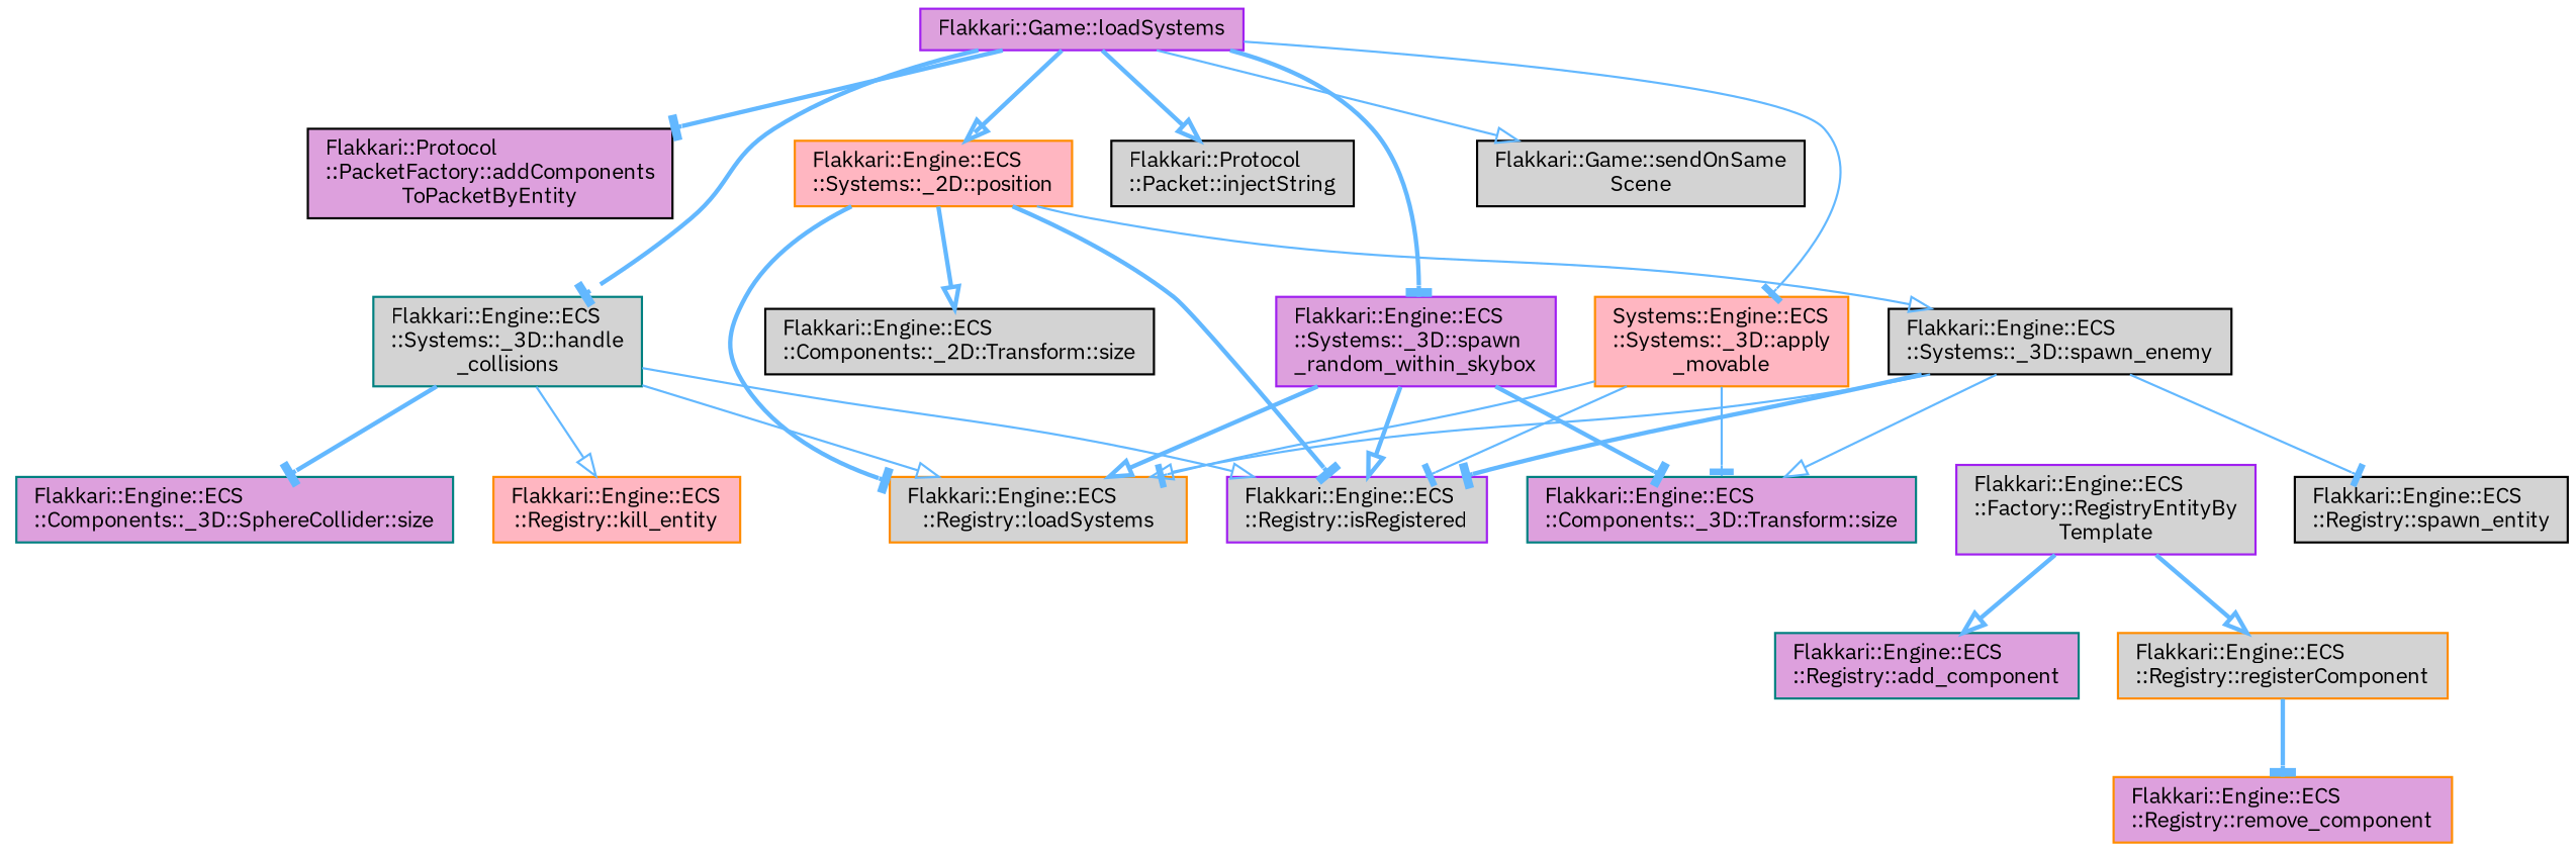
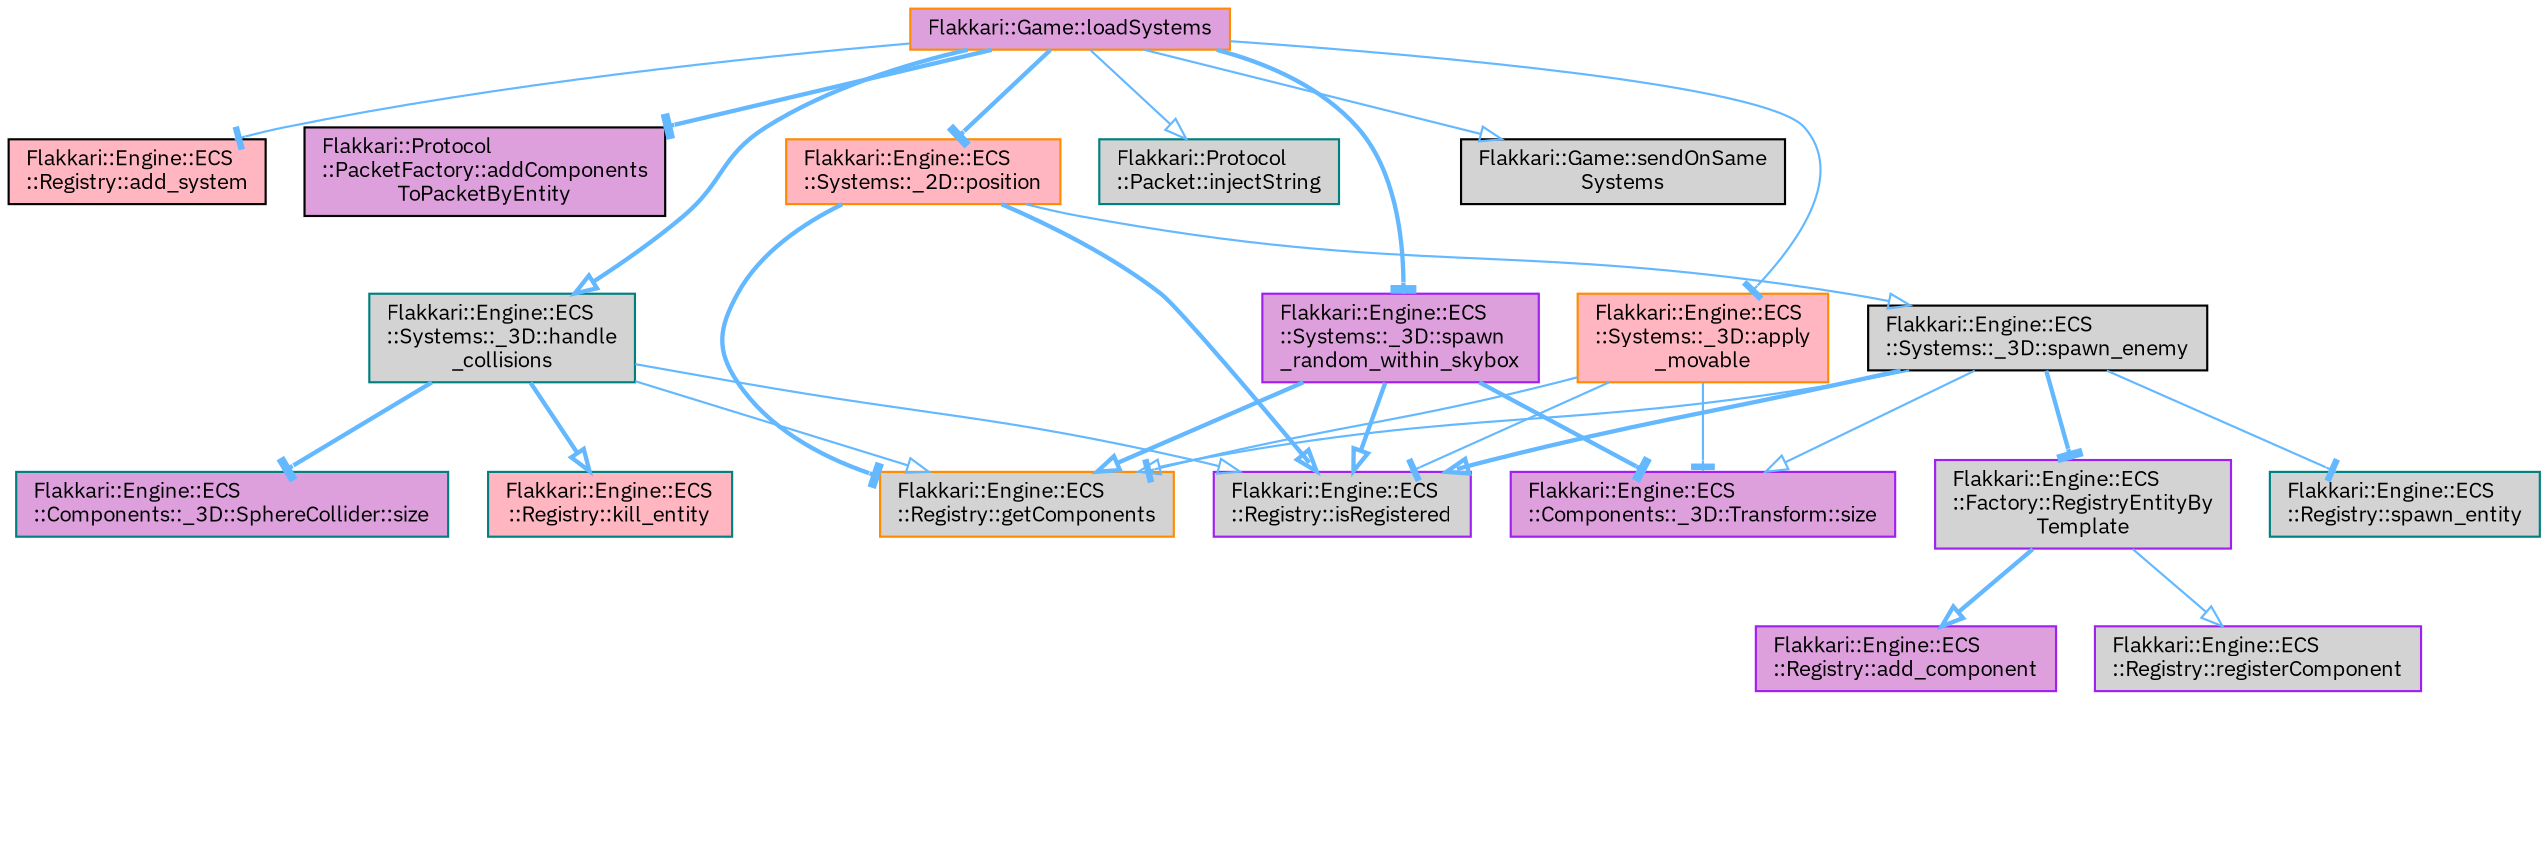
  digraph {
    fontname="IBM Plex Sans"
    rankdir=TB
    node [color=purple fillcolor=lightgrey fontname="IBM Plex Sans" fontsize=10 shape=box style=filled]
    edge [arrowhead=tee color=steelblue1 fontname="IBM Plex Sans" fontsize=10 labelfontname=Helvetica labelfontsize=10 style=bold]
-   n1 [fillcolor=plum fontcolor=black height=0.2 label="Flakkari::Game::loadSystems" width=0.4]
+   n1 [color=darkorange fillcolor=plum fontcolor=black height=0.2 label="Flakkari::Game::loadSystems" width=0.4]
+   n2 [color=black fillcolor=lightpink height=0.2 label="Flakkari::Engine::ECS\l::Registry::add_system" width=0.4]
    n3 [color=black fillcolor=plum height=0.2 label="Flakkari::Protocol\l::PacketFactory::addComponents\lToPacketByEntity" width=0.4]
-   n4 [color=darkorange fillcolor=lightpink height=0.2 label="Systems::Engine::ECS\l::Systems::_3D::apply\l_movable" width=0.4]
+   n4 [color=darkorange fillcolor=lightpink height=0.2 label="Flakkari::Engine::ECS\l::Systems::_3D::apply\l_movable" width=0.4]
    n5 [color=teal height=0.2 label="Flakkari::Engine::ECS\l::Systems::_3D::handle\l_collisions" width=0.4]
-   n6 [color=black height=0.2 label="Flakkari::Protocol\l::Packet::injectString" width=0.4]
+   n6 [color=teal height=0.2 label="Flakkari::Protocol\l::Packet::injectString" width=0.4]
    n7 [color=darkorange fillcolor=lightpink height=0.2 label="Flakkari::Engine::ECS\l::Systems::_2D::position" width=0.4]
-   n8 [color=black height=0.2 label="Flakkari::Game::sendOnSame\lScene" width=0.4]
+   n8 [color=black height=0.2 label="Flakkari::Game::sendOnSame\lSystems" width=0.4]
    n9 [fillcolor=plum height=0.2 label="Flakkari::Engine::ECS\l::Systems::_3D::spawn\l_random_within_skybox" width=0.4]
-   n10 [color=darkorange height=0.2 label="Flakkari::Engine::ECS\l::Registry::loadSystems" width=0.4]
+   n10 [color=darkorange height=0.2 label="Flakkari::Engine::ECS\l::Registry::getComponents" width=0.4]
    n11 [height=0.2 label="Flakkari::Engine::ECS\l::Registry::isRegistered" width=0.4]
-   n12 [color=teal fillcolor=plum height=0.2 label="Flakkari::Engine::ECS\l::Components::_3D::Transform::size" width=0.4]
-   n13 [color=darkorange fillcolor=lightpink height=0.2 label="Flakkari::Engine::ECS\l::Registry::kill_entity" width=0.4]
+   n12 [fillcolor=plum height=0.2 label="Flakkari::Engine::ECS\l::Components::_3D::Transform::size" width=0.4]
+   n13 [color=teal fillcolor=lightpink height=0.2 label="Flakkari::Engine::ECS\l::Registry::kill_entity" width=0.4]
    n14 [color=teal fillcolor=plum height=0.2 label="Flakkari::Engine::ECS\l::Components::_3D::SphereCollider::size" width=0.4]
    n15 [color=black height=0.2 label="Flakkari::Engine::ECS\l::Systems::_3D::spawn_enemy" width=0.4]
-   n16 [color=black height=0.2 label="Flakkari::Engine::ECS\l::Components::_2D::Transform::size" width=0.4]
    n17 [height=0.2 label="Flakkari::Engine::ECS\l::Factory::RegistryEntityBy\lTemplate" width=0.4]
-   n18 [color=black height=0.2 label="Flakkari::Engine::ECS\l::Registry::spawn_entity" width=0.4]
-   n19 [color=teal fillcolor=plum height=0.2 label="Flakkari::Engine::ECS\l::Registry::add_component" width=0.4]
-   n20 [color=darkorange height=0.2 label="Flakkari::Engine::ECS\l::Registry::registerComponent" width=0.4]
-   n21 [color=darkorange fillcolor=plum height=0.2 label="Flakkari::Engine::ECS\l::Registry::remove_component" width=0.4]
+   n18 [color=teal height=0.2 label="Flakkari::Engine::ECS\l::Registry::spawn_entity" width=0.4]
+   n19 [fillcolor=plum height=0.2 label="Flakkari::Engine::ECS\l::Registry::add_component" width=0.4]
+   n20 [height=0.2 label="Flakkari::Engine::ECS\l::Registry::registerComponent" width=0.4]
+   n1 -> n2 [style=solid]
    n1 -> n3
    n1 -> n4 [style=solid]
-   n1 -> n5
-   n1 -> n6 [arrowhead=onormal]
-   n1 -> n7 [arrowhead=onormal]
+   n1 -> n5 [arrowhead=onormal]
+   n1 -> n6 [arrowhead=onormal style=solid]
+   n1 -> n7
    n1 -> n8 [arrowhead=onormal style=solid]
    n1 -> n9
    n4 -> n10 [style=solid]
    n4 -> n11 [style=solid]
    n4 -> n12 [style=solid]
    n5 -> n10 [arrowhead=onormal style=solid]
    n5 -> n11 [arrowhead=onormal style=solid]
-   n5 -> n13 [arrowhead=onormal style=solid]
+   n5 -> n13 [arrowhead=onormal]
    n5 -> n14
    n7 -> n10
-   n7 -> n11
+   n7 -> n11 [arrowhead=onormal]
    n7 -> n15 [arrowhead=onormal style=solid]
-   n7 -> n16 [arrowhead=onormal]
    n9 -> n10 [arrowhead=onormal]
    n9 -> n11 [arrowhead=onormal]
    n9 -> n12
    n15 -> n10 [arrowhead=onormal style=solid]
-   n15 -> n11
+   n15 -> n11 [arrowhead=onormal]
    n15 -> n12 [arrowhead=onormal style=solid]
+   n15 -> n17
    n15 -> n18 [style=solid]
    n17 -> n19 [arrowhead=onormal]
-   n17 -> n20 [arrowhead=onormal]
-   n20 -> n21
+   n17 -> n20 [arrowhead=onormal style=solid]
  }
